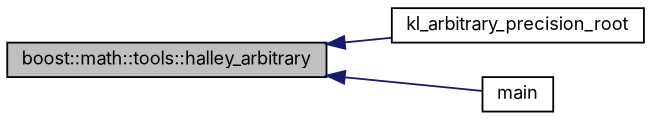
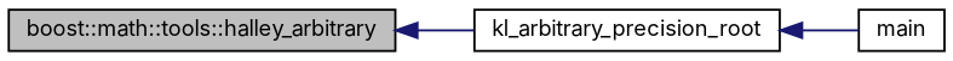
  digraph {
    fontname=Inter
    rankdir=LR
    node [color=black fillcolor=white fontname=Inter fontsize=10 shape=record style=filled]
    edge [color=midnightblue dir=back fontname=Inter fontsize=10 labelfontname=Helvetica labelfontsize=10 style=solid]
    n1 [fillcolor=grey75 fontcolor=black height=0.2 label="boost::math::tools::halley_arbitrary" width=0.4]
    n2 [height=0.2 label=kl_arbitrary_precision_root width=0.4]
    n3 [height=0.2 label=main width=0.4]
    n1 -> n2
-   n1 -> n3
+   n2 -> n3
  }
